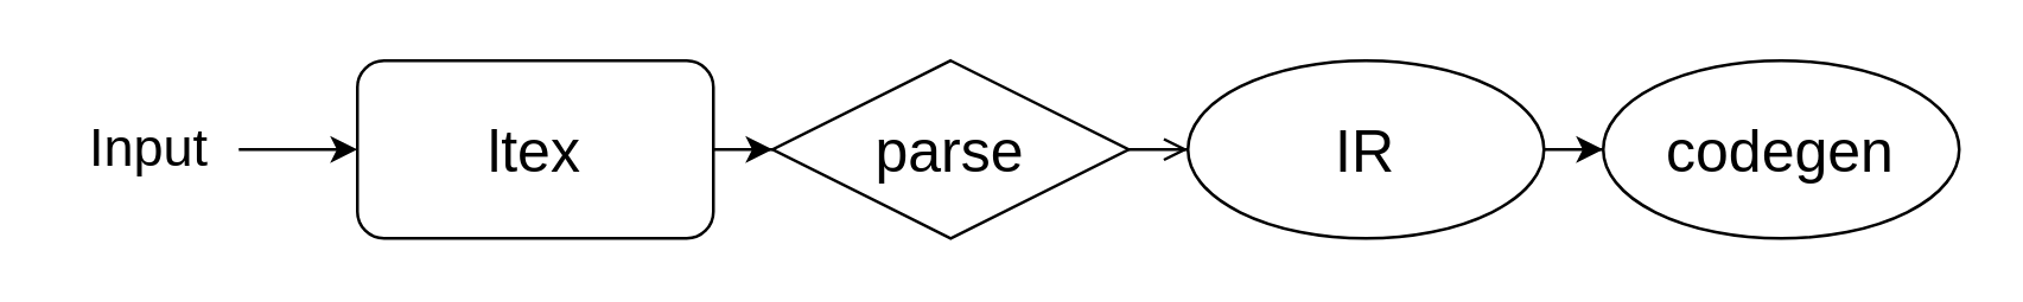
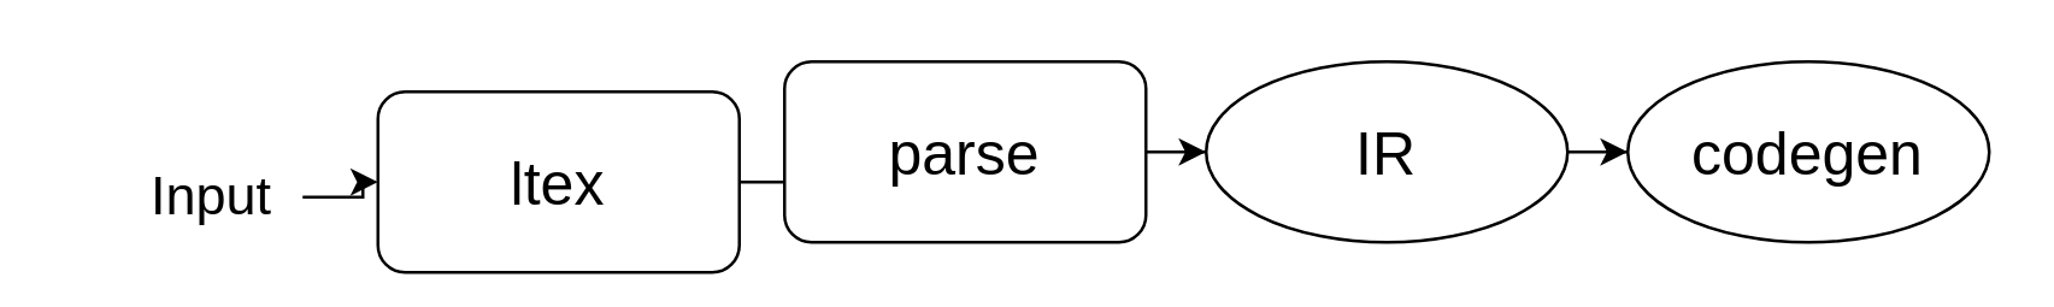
  <mxCell id="0" />
  <mxCell id="1" parent="0" />
  <mxCell id="2" style="edgeStyle=orthogonalEdgeStyle;rounded=0;orthogonalLoop=1;jettySize=auto;html=1;" edge="1" parent="1" source="3" target="5"><mxGeometry relative="1" as="geometry" /></mxCell>
- <mxCell id="3" value="&lt;font style=&quot;font-size: 20px;&quot;&gt;ltex&lt;/font&gt;" style="rounded=1;whiteSpace=wrap;html=1;" vertex="1" parent="1"><mxGeometry x="120" y="20" width="120" height="60" as="geometry" /></mxCell>
- <mxCell id="4" style="edgeStyle=orthogonalEdgeStyle;rounded=0;orthogonalLoop=1;jettySize=auto;html=1;endArrow=open;" edge="1" parent="1" source="5" target="8"><mxGeometry relative="1" as="geometry" /></mxCell>
- <mxCell id="5" value="&lt;span style=&quot;font-size: 20px;&quot;&gt;parse&lt;/span&gt;" style="rhombus;whiteSpace=wrap;html=1;" vertex="1" parent="1"><mxGeometry x="260" y="20" width="120" height="60" as="geometry" /></mxCell>
+ <mxCell id="3" value="&lt;font style=&quot;font-size: 20px;&quot;&gt;ltex&lt;/font&gt;" style="rounded=1;whiteSpace=wrap;html=1;" vertex="1" parent="1"><mxGeometry x="125" y="30" width="120" height="60" as="geometry" /></mxCell>
+ <mxCell id="4" style="edgeStyle=orthogonalEdgeStyle;rounded=0;orthogonalLoop=1;jettySize=auto;html=1;" edge="1" parent="1" source="5" target="8"><mxGeometry relative="1" as="geometry" /></mxCell>
+ <mxCell id="5" value="&lt;span style=&quot;font-size: 20px;&quot;&gt;parse&lt;/span&gt;" style="rounded=1;whiteSpace=wrap;html=1;" vertex="1" parent="1"><mxGeometry x="260" y="20" width="120" height="60" as="geometry" /></mxCell>
  <mxCell id="6" value="&lt;span style=&quot;font-size: 20px;&quot;&gt;codegen&lt;/span&gt;" style="ellipse;whiteSpace=wrap;html=1;" vertex="1" parent="1"><mxGeometry x="540" y="20" width="120" height="60" as="geometry" /></mxCell>
  <mxCell id="7" style="edgeStyle=orthogonalEdgeStyle;rounded=0;orthogonalLoop=1;jettySize=auto;html=1;" edge="1" parent="1" source="8" target="6"><mxGeometry relative="1" as="geometry" /></mxCell>
  <mxCell id="8" value="&lt;span style=&quot;font-size: 20px;&quot;&gt;IR&lt;/span&gt;" style="ellipse;whiteSpace=wrap;html=1;" vertex="1" parent="1"><mxGeometry x="400" y="20" width="120" height="60" as="geometry" /></mxCell>
  <mxCell id="9" style="edgeStyle=orthogonalEdgeStyle;rounded=0;orthogonalLoop=1;jettySize=auto;html=1;entryX=0;entryY=0.5;entryDx=0;entryDy=0;" edge="1" parent="1" source="10" target="3"><mxGeometry relative="1" as="geometry" /></mxCell>
- <mxCell id="10" value="&lt;font style=&quot;font-size: 18px;&quot;&gt;Input&lt;/font&gt;" style="text;html=1;strokeColor=none;fillColor=none;align=center;verticalAlign=middle;whiteSpace=wrap;rounded=0;" vertex="1" parent="1"><mxGeometry x="20" y="35" width="60" height="30" as="geometry" /></mxCell>
+ <mxCell id="10" value="&lt;font style=&quot;font-size: 18px;&quot;&gt;Input&lt;/font&gt;" style="text;html=1;strokeColor=none;fillColor=none;align=center;verticalAlign=middle;whiteSpace=wrap;rounded=0;" vertex="1" parent="1"><mxGeometry x="40" y="50" width="60" height="30" as="geometry" /></mxCell>
